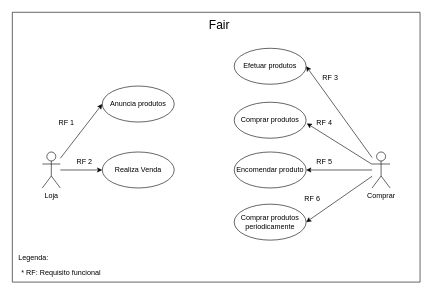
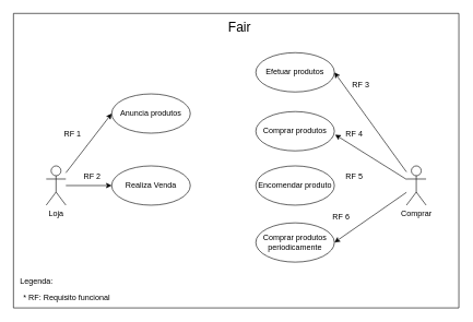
  <mxCell id="0" />
  <mxCell id="1" parent="0" />
  <mxCell id="2" style="rounded=0;orthogonalLoop=1;jettySize=auto;html=1;entryX=0;entryY=0.5;entryDx=0;entryDy=0;" edge="1" parent="1" source="4" target="10"><mxGeometry relative="1" as="geometry" /></mxCell>
  <mxCell id="3" style="edgeStyle=none;rounded=0;orthogonalLoop=1;jettySize=auto;html=1;entryX=0;entryY=0.5;entryDx=0;entryDy=0;" edge="1" parent="1" source="4" target="11"><mxGeometry relative="1" as="geometry" /></mxCell>
  <mxCell id="4" value="Loja" style="shape=umlActor;verticalLabelPosition=bottom;verticalAlign=top;html=1;outlineConnect=0;" vertex="1" parent="1"><mxGeometry x="70" y="253" width="30" height="60" as="geometry" /></mxCell>
- <mxCell id="5" style="edgeStyle=none;rounded=0;orthogonalLoop=1;jettySize=auto;html=1;entryX=1;entryY=0.5;entryDx=0;entryDy=0;" edge="1" parent="1" source="9" target="14"><mxGeometry relative="1" as="geometry" /></mxCell>
  <mxCell id="6" style="edgeStyle=none;rounded=0;orthogonalLoop=1;jettySize=auto;html=1;entryX=1.009;entryY=0.588;entryDx=0;entryDy=0;entryPerimeter=0;" edge="1" parent="1" source="9" target="13"><mxGeometry relative="1" as="geometry" /></mxCell>
  <mxCell id="7" style="edgeStyle=none;rounded=0;orthogonalLoop=1;jettySize=auto;html=1;entryX=1;entryY=0.5;entryDx=0;entryDy=0;" edge="1" parent="1" source="9" target="12"><mxGeometry relative="1" as="geometry" /></mxCell>
  <mxCell id="8" style="edgeStyle=none;rounded=0;orthogonalLoop=1;jettySize=auto;html=1;entryX=1;entryY=0.5;entryDx=0;entryDy=0;" edge="1" parent="1" source="9" target="15"><mxGeometry relative="1" as="geometry" /></mxCell>
  <mxCell id="9" value="Comprar" style="shape=umlActor;verticalLabelPosition=bottom;verticalAlign=top;html=1;outlineConnect=0;" vertex="1" parent="1"><mxGeometry x="620" y="253" width="30" height="60" as="geometry" /></mxCell>
  <mxCell id="10" value="Anuncia produtos" style="ellipse;whiteSpace=wrap;html=1;" vertex="1" parent="1"><mxGeometry x="170" y="143" width="120" height="60" as="geometry" /></mxCell>
  <mxCell id="11" value="Realiza Venda" style="ellipse;whiteSpace=wrap;html=1;" vertex="1" parent="1"><mxGeometry x="170" y="253" width="120" height="60" as="geometry" /></mxCell>
  <mxCell id="12" value="Efetuar produtos" style="ellipse;whiteSpace=wrap;html=1;" vertex="1" parent="1"><mxGeometry x="390" y="80" width="120" height="60" as="geometry" /></mxCell>
  <mxCell id="13" value="Comprar produtos" style="ellipse;whiteSpace=wrap;html=1;" vertex="1" parent="1"><mxGeometry x="390" y="170" width="120" height="60" as="geometry" /></mxCell>
  <mxCell id="14" value="Encomendar produto" style="ellipse;whiteSpace=wrap;html=1;" vertex="1" parent="1"><mxGeometry x="390" y="253" width="120" height="60" as="geometry" /></mxCell>
  <mxCell id="15" value="Comprar produtos periodicamente" style="ellipse;whiteSpace=wrap;html=1;" vertex="1" parent="1"><mxGeometry x="390" y="340" width="120" height="60" as="geometry" /></mxCell>
  <mxCell id="16" value="" style="endArrow=none;html=1;rounded=0;" edge="1" parent="1"><mxGeometry width="50" height="50" relative="1" as="geometry"><mxPoint x="20" y="470" as="sourcePoint" /><mxPoint x="20" y="20" as="targetPoint" /></mxGeometry></mxCell>
  <mxCell id="17" value="" style="endArrow=none;html=1;rounded=0;" edge="1" parent="1"><mxGeometry width="50" height="50" relative="1" as="geometry"><mxPoint x="20" y="470" as="sourcePoint" /><mxPoint x="700" y="470" as="targetPoint" /></mxGeometry></mxCell>
  <mxCell id="18" value="" style="endArrow=none;html=1;rounded=0;" edge="1" parent="1"><mxGeometry width="50" height="50" relative="1" as="geometry"><mxPoint x="20" y="20" as="sourcePoint" /><mxPoint x="700" y="20" as="targetPoint" /></mxGeometry></mxCell>
  <mxCell id="19" value="" style="endArrow=none;html=1;rounded=0;" edge="1" parent="1"><mxGeometry width="50" height="50" relative="1" as="geometry"><mxPoint x="700" y="470" as="sourcePoint" /><mxPoint x="700" y="20" as="targetPoint" /></mxGeometry></mxCell>
  <mxCell id="20" value="&lt;font style=&quot;font-size: 20px&quot;&gt;Fair&lt;/font&gt;" style="text;html=1;align=center;verticalAlign=middle;resizable=0;points=[];autosize=1;strokeColor=none;fillColor=none;" vertex="1" parent="1"><mxGeometry x="340" y="30" width="50" height="20" as="geometry" /></mxCell>
  <mxCell id="21" value="&lt;font style=&quot;font-size: 12px&quot;&gt;RF 1&lt;/font&gt;" style="text;html=1;align=center;verticalAlign=middle;resizable=0;points=[];autosize=1;strokeColor=none;fillColor=none;fontSize=20;" vertex="1" parent="1"><mxGeometry x="90" y="185" width="40" height="30" as="geometry" /></mxCell>
  <mxCell id="22" value="&lt;font style=&quot;font-size: 12px&quot;&gt;RF 2&lt;/font&gt;" style="text;html=1;align=center;verticalAlign=middle;resizable=0;points=[];autosize=1;strokeColor=none;fillColor=none;fontSize=20;" vertex="1" parent="1"><mxGeometry x="120" y="250" width="40" height="30" as="geometry" /></mxCell>
  <mxCell id="23" value="&lt;font style=&quot;font-size: 12px&quot;&gt;RF 3&lt;/font&gt;" style="text;html=1;align=center;verticalAlign=middle;resizable=0;points=[];autosize=1;strokeColor=none;fillColor=none;fontSize=20;" vertex="1" parent="1"><mxGeometry x="530" y="110" width="40" height="30" as="geometry" /></mxCell>
  <mxCell id="24" value="&lt;font style=&quot;font-size: 12px&quot;&gt;RF 4&lt;/font&gt;" style="text;html=1;align=center;verticalAlign=middle;resizable=0;points=[];autosize=1;strokeColor=none;fillColor=none;fontSize=20;" vertex="1" parent="1"><mxGeometry x="520" y="185" width="40" height="30" as="geometry" /></mxCell>
  <mxCell id="25" value="&lt;font style=&quot;font-size: 12px&quot;&gt;RF 5&lt;/font&gt;" style="text;html=1;align=center;verticalAlign=middle;resizable=0;points=[];autosize=1;strokeColor=none;fillColor=none;fontSize=20;" vertex="1" parent="1"><mxGeometry x="520" y="250" width="40" height="30" as="geometry" /></mxCell>
  <mxCell id="26" value="&lt;font style=&quot;font-size: 12px&quot;&gt;RF 6&lt;/font&gt;" style="text;html=1;align=center;verticalAlign=middle;resizable=0;points=[];autosize=1;strokeColor=none;fillColor=none;fontSize=20;" vertex="1" parent="1"><mxGeometry x="500" y="313" width="40" height="30" as="geometry" /></mxCell>
  <mxCell id="27" value="Legenda:" style="text;html=1;align=center;verticalAlign=middle;resizable=0;points=[];autosize=1;strokeColor=none;fillColor=none;fontSize=12;" vertex="1" parent="1"><mxGeometry x="20" y="420" width="70" height="20" as="geometry" /></mxCell>
  <mxCell id="28" value="&lt;font style=&quot;font-size: 12px&quot;&gt;* RF: Requisito funcional&lt;/font&gt;" style="text;html=1;align=center;verticalAlign=middle;resizable=0;points=[];autosize=1;strokeColor=none;fillColor=none;fontSize=20;" vertex="1" parent="1"><mxGeometry x="26" y="435" width="150" height="30" as="geometry" /></mxCell>
